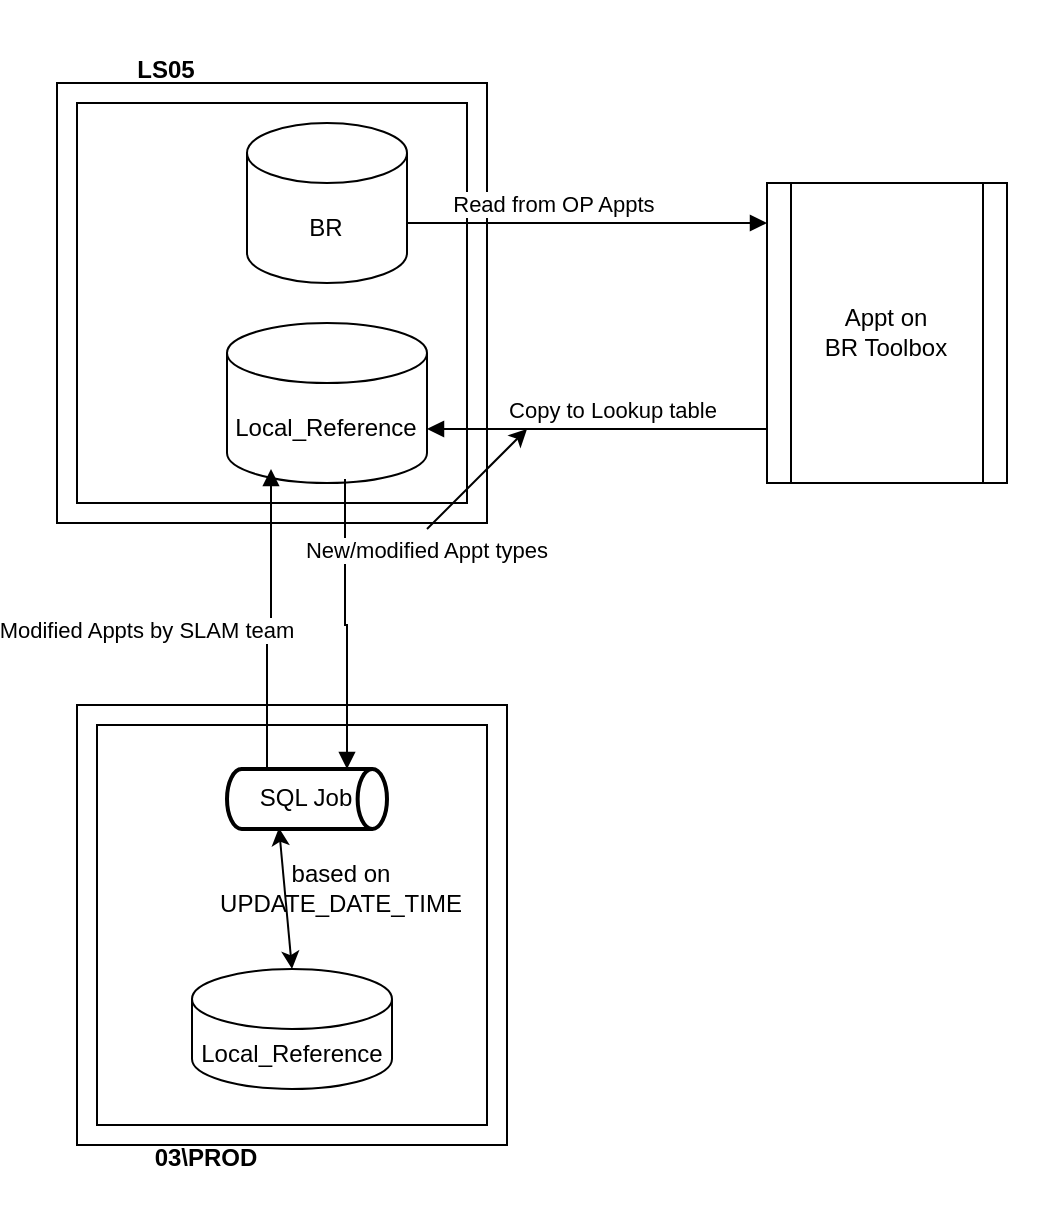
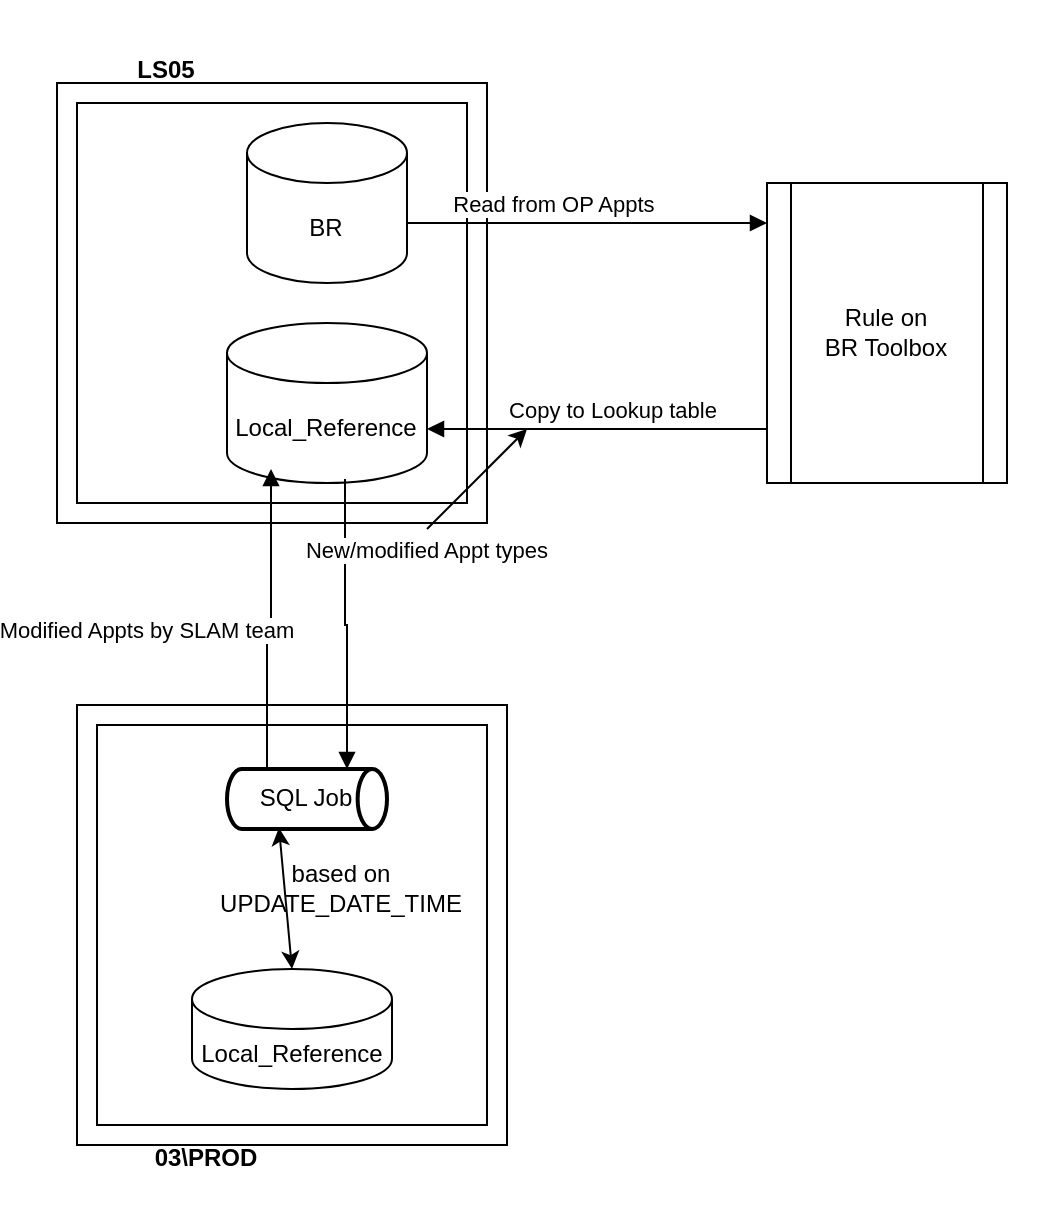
  <mxCell id="0" />
  <mxCell id="1" parent="0" />
  <mxCell id="2" value="BR" style="shape=cylinder3;whiteSpace=wrap;html=1;boundedLbl=1;backgroundOutline=1;size=15;" vertex="1" parent="1"><mxGeometry x="115" y="61" width="80" height="80" as="geometry" /></mxCell>
  <mxCell id="3" value="Local_Reference" style="shape=cylinder3;whiteSpace=wrap;html=1;boundedLbl=1;backgroundOutline=1;size=15;" vertex="1" parent="1"><mxGeometry x="105" y="161" width="100" height="80" as="geometry" /></mxCell>
- <mxCell id="4" value="Appt on&lt;br&gt;BR Toolbox" style="shape=process;whiteSpace=wrap;html=1;backgroundOutline=1;" vertex="1" parent="1"><mxGeometry x="375" y="91" width="120" height="150" as="geometry" /></mxCell>
+ <mxCell id="4" value="Rule on&lt;br&gt;BR Toolbox" style="shape=process;whiteSpace=wrap;html=1;backgroundOutline=1;" vertex="1" parent="1"><mxGeometry x="375" y="91" width="120" height="150" as="geometry" /></mxCell>
  <mxCell id="5" value="" style="verticalLabelPosition=bottom;verticalAlign=top;html=1;shape=mxgraph.basic.frame;dx=10;whiteSpace=wrap;" vertex="1" parent="1"><mxGeometry x="20" y="41" width="215" height="220" as="geometry" /></mxCell>
  <mxCell id="6" value="Read from OP Appts&amp;nbsp;" style="html=1;verticalAlign=bottom;endArrow=block;edgeStyle=elbowEdgeStyle;elbow=vertical;curved=0;rounded=0;" edge="1" parent="1"><mxGeometry x="0.176" relative="1" as="geometry"><mxPoint x="270" y="111" as="sourcePoint" /><Array as="points"><mxPoint x="195" y="111" /></Array><mxPoint x="375" y="111" as="targetPoint" /><mxPoint as="offset" /></mxGeometry></mxCell>
  <mxCell id="7" value="Copy to Lookup table" style="html=1;verticalAlign=bottom;endArrow=block;edgeStyle=elbowEdgeStyle;elbow=vertical;curved=0;rounded=0;entryX=1;entryY=0.75;entryDx=0;entryDy=0;entryPerimeter=0;" edge="1" parent="1"><mxGeometry x="-0.091" relative="1" as="geometry"><mxPoint x="375" y="214" as="sourcePoint" /><Array as="points"><mxPoint x="300" y="214" /></Array><mxPoint x="205" y="214" as="targetPoint" /><mxPoint as="offset" /></mxGeometry></mxCell>
  <mxCell id="8" value="LS05" style="text;html=1;strokeColor=none;fillColor=none;align=center;verticalAlign=middle;whiteSpace=wrap;rounded=0;fontStyle=1" vertex="1" parent="1"><mxGeometry x="45" y="20" width="60" height="30" as="geometry" /></mxCell>
  <mxCell id="9" value="" style="verticalLabelPosition=bottom;verticalAlign=top;html=1;shape=mxgraph.basic.frame;dx=10;whiteSpace=wrap;" vertex="1" parent="1"><mxGeometry x="30" y="352" width="215" height="220" as="geometry" /></mxCell>
  <mxCell id="10" value="03\PROD" style="text;html=1;strokeColor=none;fillColor=none;align=center;verticalAlign=middle;whiteSpace=wrap;rounded=0;fontStyle=1" vertex="1" parent="1"><mxGeometry x="65" y="564" width="60" height="30" as="geometry" /></mxCell>
  <mxCell id="11" value="Local_Reference" style="shape=cylinder3;whiteSpace=wrap;html=1;boundedLbl=1;backgroundOutline=1;size=15;" vertex="1" parent="1"><mxGeometry x="87.5" y="484" width="100" height="60" as="geometry" /></mxCell>
  <mxCell id="12" value="SQL Job" style="strokeWidth=2;html=1;shape=mxgraph.flowchart.direct_data;whiteSpace=wrap;" vertex="1" parent="1"><mxGeometry x="105" y="384" width="80" height="30" as="geometry" /></mxCell>
  <mxCell id="13" value="New/modified Appt types" style="html=1;verticalAlign=bottom;endArrow=block;edgeStyle=elbowEdgeStyle;elbow=vertical;curved=0;rounded=0;exitX=0.59;exitY=0.975;exitDx=0;exitDy=0;exitPerimeter=0;" edge="1" parent="1" source="3"><mxGeometry x="-0.384" y="41" relative="1" as="geometry"><mxPoint x="165" y="254" as="sourcePoint" /><Array as="points" /><mxPoint x="165" y="384" as="targetPoint" /><mxPoint as="offset" /></mxGeometry></mxCell>
  <mxCell id="14" value="Modified Appts by SLAM team" style="html=1;verticalAlign=bottom;endArrow=block;edgeStyle=elbowEdgeStyle;elbow=vertical;curved=0;rounded=0;" edge="1" parent="1"><mxGeometry x="-0.21" y="60" relative="1" as="geometry"><mxPoint x="125" y="384" as="sourcePoint" /><Array as="points" /><mxPoint x="127" y="234" as="targetPoint" /><mxPoint as="offset" /></mxGeometry></mxCell>
  <mxCell id="15" value="" style="endArrow=classic;html=1;rounded=0;" edge="1" parent="1"><mxGeometry width="50" height="50" relative="1" as="geometry"><mxPoint x="205" y="264" as="sourcePoint" /><mxPoint x="255" y="214" as="targetPoint" /></mxGeometry></mxCell>
  <mxCell id="16" value="" style="endArrow=classic;startArrow=classic;html=1;rounded=0;exitX=0.5;exitY=0;exitDx=0;exitDy=0;exitPerimeter=0;entryX=0.325;entryY=0.98;entryDx=0;entryDy=0;entryPerimeter=0;" edge="1" parent="1" source="11" target="12"><mxGeometry width="50" height="50" relative="1" as="geometry"><mxPoint x="95" y="484" as="sourcePoint" /><mxPoint x="145" y="434" as="targetPoint" /></mxGeometry></mxCell>
  <mxCell id="17" value="based on UPDATE_DATE_TIME" style="text;html=1;strokeColor=none;fillColor=none;align=center;verticalAlign=middle;whiteSpace=wrap;rounded=0;" vertex="1" parent="1"><mxGeometry x="126" y="429" width="73" height="30" as="geometry" /></mxCell>
